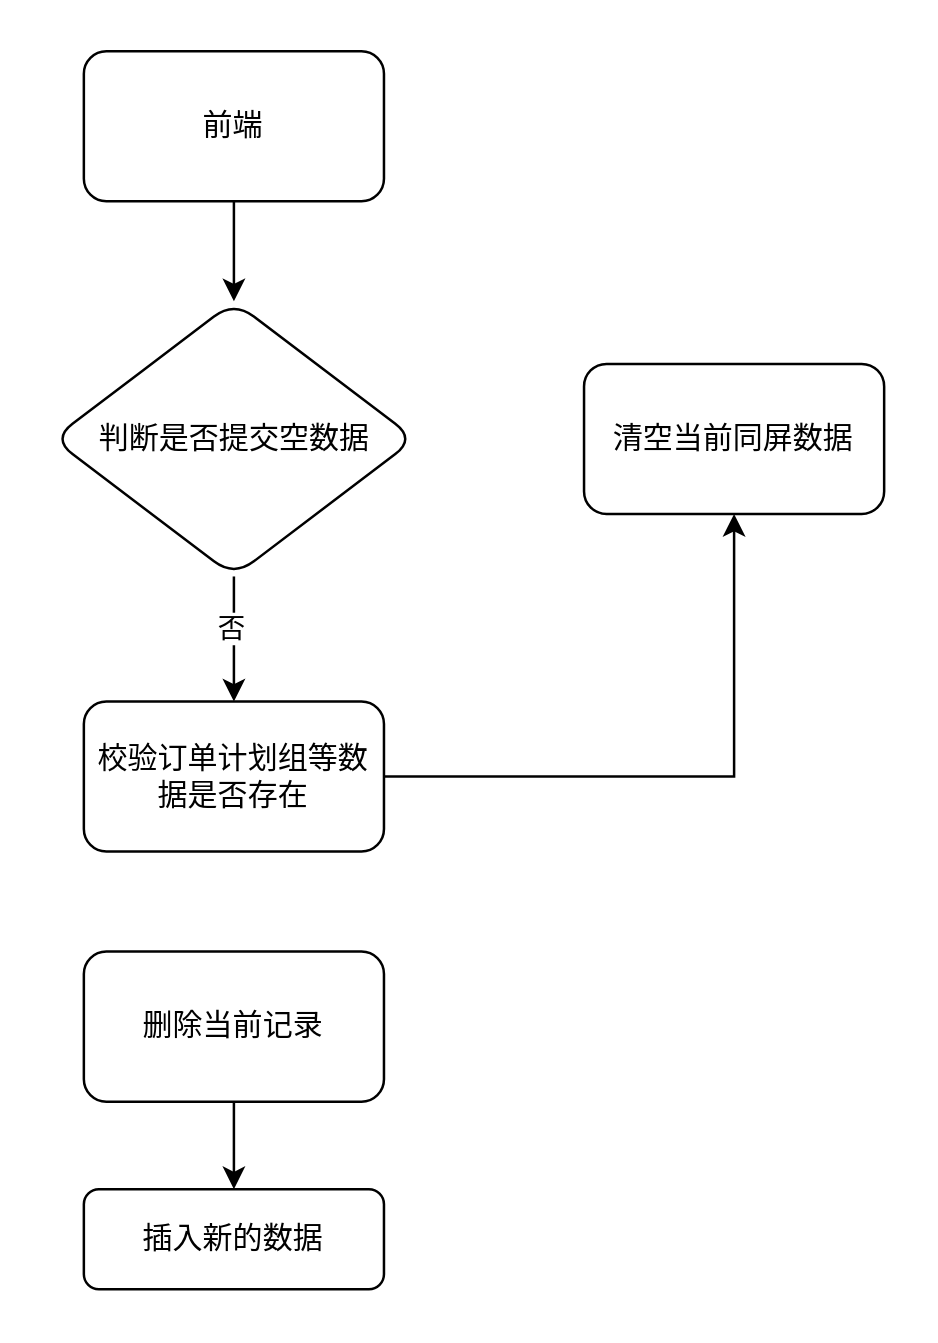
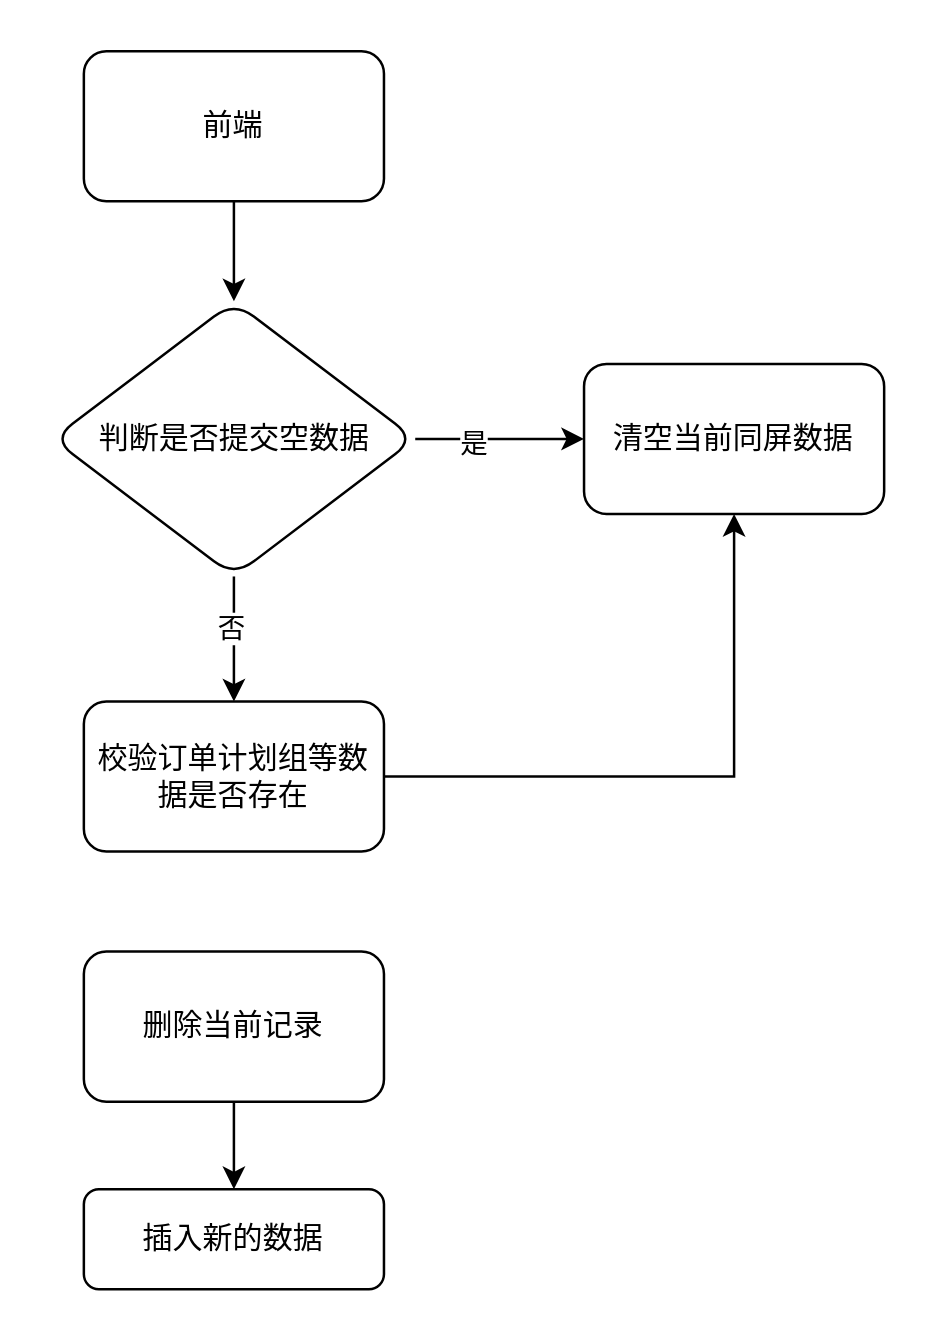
  <mxCell id="0" />
  <mxCell id="1" parent="0" />
  <mxCell id="2" value="" style="edgeStyle=orthogonalEdgeStyle;rounded=0;orthogonalLoop=1;jettySize=auto;html=1;" edge="1" parent="1" source="3" target="8"><mxGeometry relative="1" as="geometry" /></mxCell>
  <mxCell id="3" value="前端" style="rounded=1;whiteSpace=wrap;html=1;" vertex="1" parent="1"><mxGeometry x="33" y="20" width="120" height="60" as="geometry" /></mxCell>
+ <mxCell id="4" value="" style="edgeStyle=orthogonalEdgeStyle;rounded=0;orthogonalLoop=1;jettySize=auto;html=1;" edge="1" parent="1" source="8" target="9"><mxGeometry relative="1" as="geometry" /></mxCell>
+ <mxCell id="5" value="是" style="edgeLabel;html=1;align=center;verticalAlign=middle;resizable=0;points=[];" vertex="1" connectable="0" parent="4"><mxGeometry x="-0.32" y="-1" relative="1" as="geometry"><mxPoint as="offset" /></mxGeometry></mxCell>
  <mxCell id="6" value="" style="edgeStyle=orthogonalEdgeStyle;rounded=0;orthogonalLoop=1;jettySize=auto;html=1;" edge="1" parent="1" source="8" target="11"><mxGeometry relative="1" as="geometry" /></mxCell>
  <mxCell id="7" value="否" style="edgeLabel;html=1;align=center;verticalAlign=middle;resizable=0;points=[];" vertex="1" connectable="0" parent="6"><mxGeometry x="-0.181" y="-2" relative="1" as="geometry"><mxPoint as="offset" /></mxGeometry></mxCell>
  <mxCell id="8" value="判断是否提交空数据" style="rhombus;whiteSpace=wrap;html=1;rounded=1;" vertex="1" parent="1"><mxGeometry x="20.5" y="120" width="145" height="110" as="geometry" /></mxCell>
  <mxCell id="9" value="清空当前同屏数据" style="whiteSpace=wrap;html=1;rounded=1;" vertex="1" parent="1"><mxGeometry x="233" y="145" width="120" height="60" as="geometry" /></mxCell>
  <mxCell id="10" value="" style="edgeStyle=orthogonalEdgeStyle;rounded=0;orthogonalLoop=1;jettySize=auto;html=1;" edge="1" parent="1" source="11" target="9"><mxGeometry relative="1" as="geometry" /></mxCell>
  <mxCell id="11" value="校验订单计划组等数据是否存在" style="whiteSpace=wrap;html=1;rounded=1;" vertex="1" parent="1"><mxGeometry x="33" y="280" width="120" height="60" as="geometry" /></mxCell>
  <mxCell id="12" value="" style="edgeStyle=orthogonalEdgeStyle;rounded=0;orthogonalLoop=1;jettySize=auto;html=1;" edge="1" parent="1" source="13" target="14"><mxGeometry relative="1" as="geometry" /></mxCell>
  <mxCell id="13" value="删除当前记录" style="whiteSpace=wrap;html=1;rounded=1;" vertex="1" parent="1"><mxGeometry x="33" y="380" width="120" height="60" as="geometry" /></mxCell>
  <mxCell id="14" value="插入新的数据" style="whiteSpace=wrap;html=1;rounded=1;" vertex="1" parent="1"><mxGeometry x="33" y="475" width="120" height="40" as="geometry" /></mxCell>
